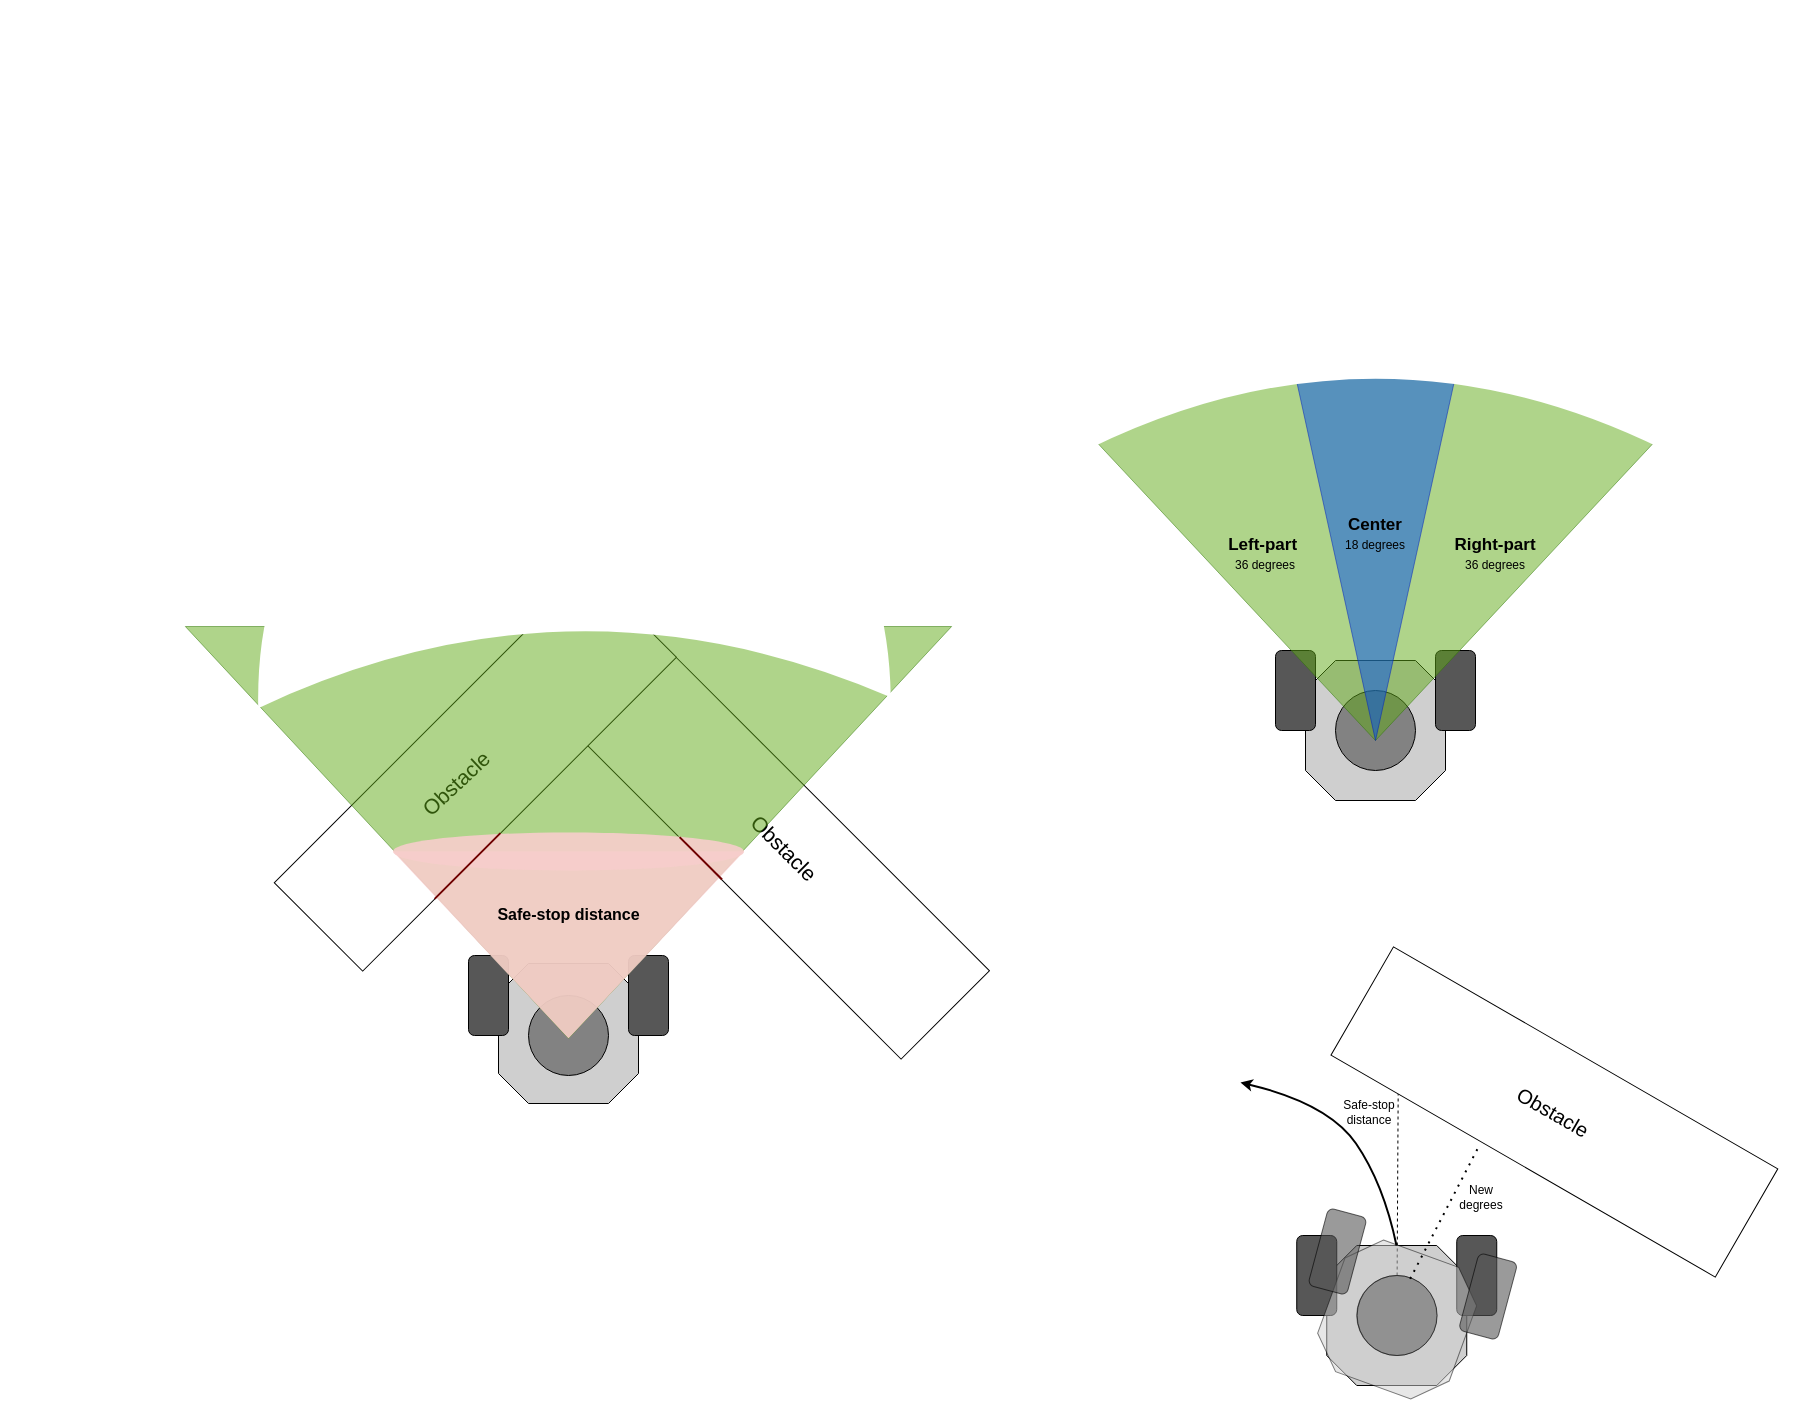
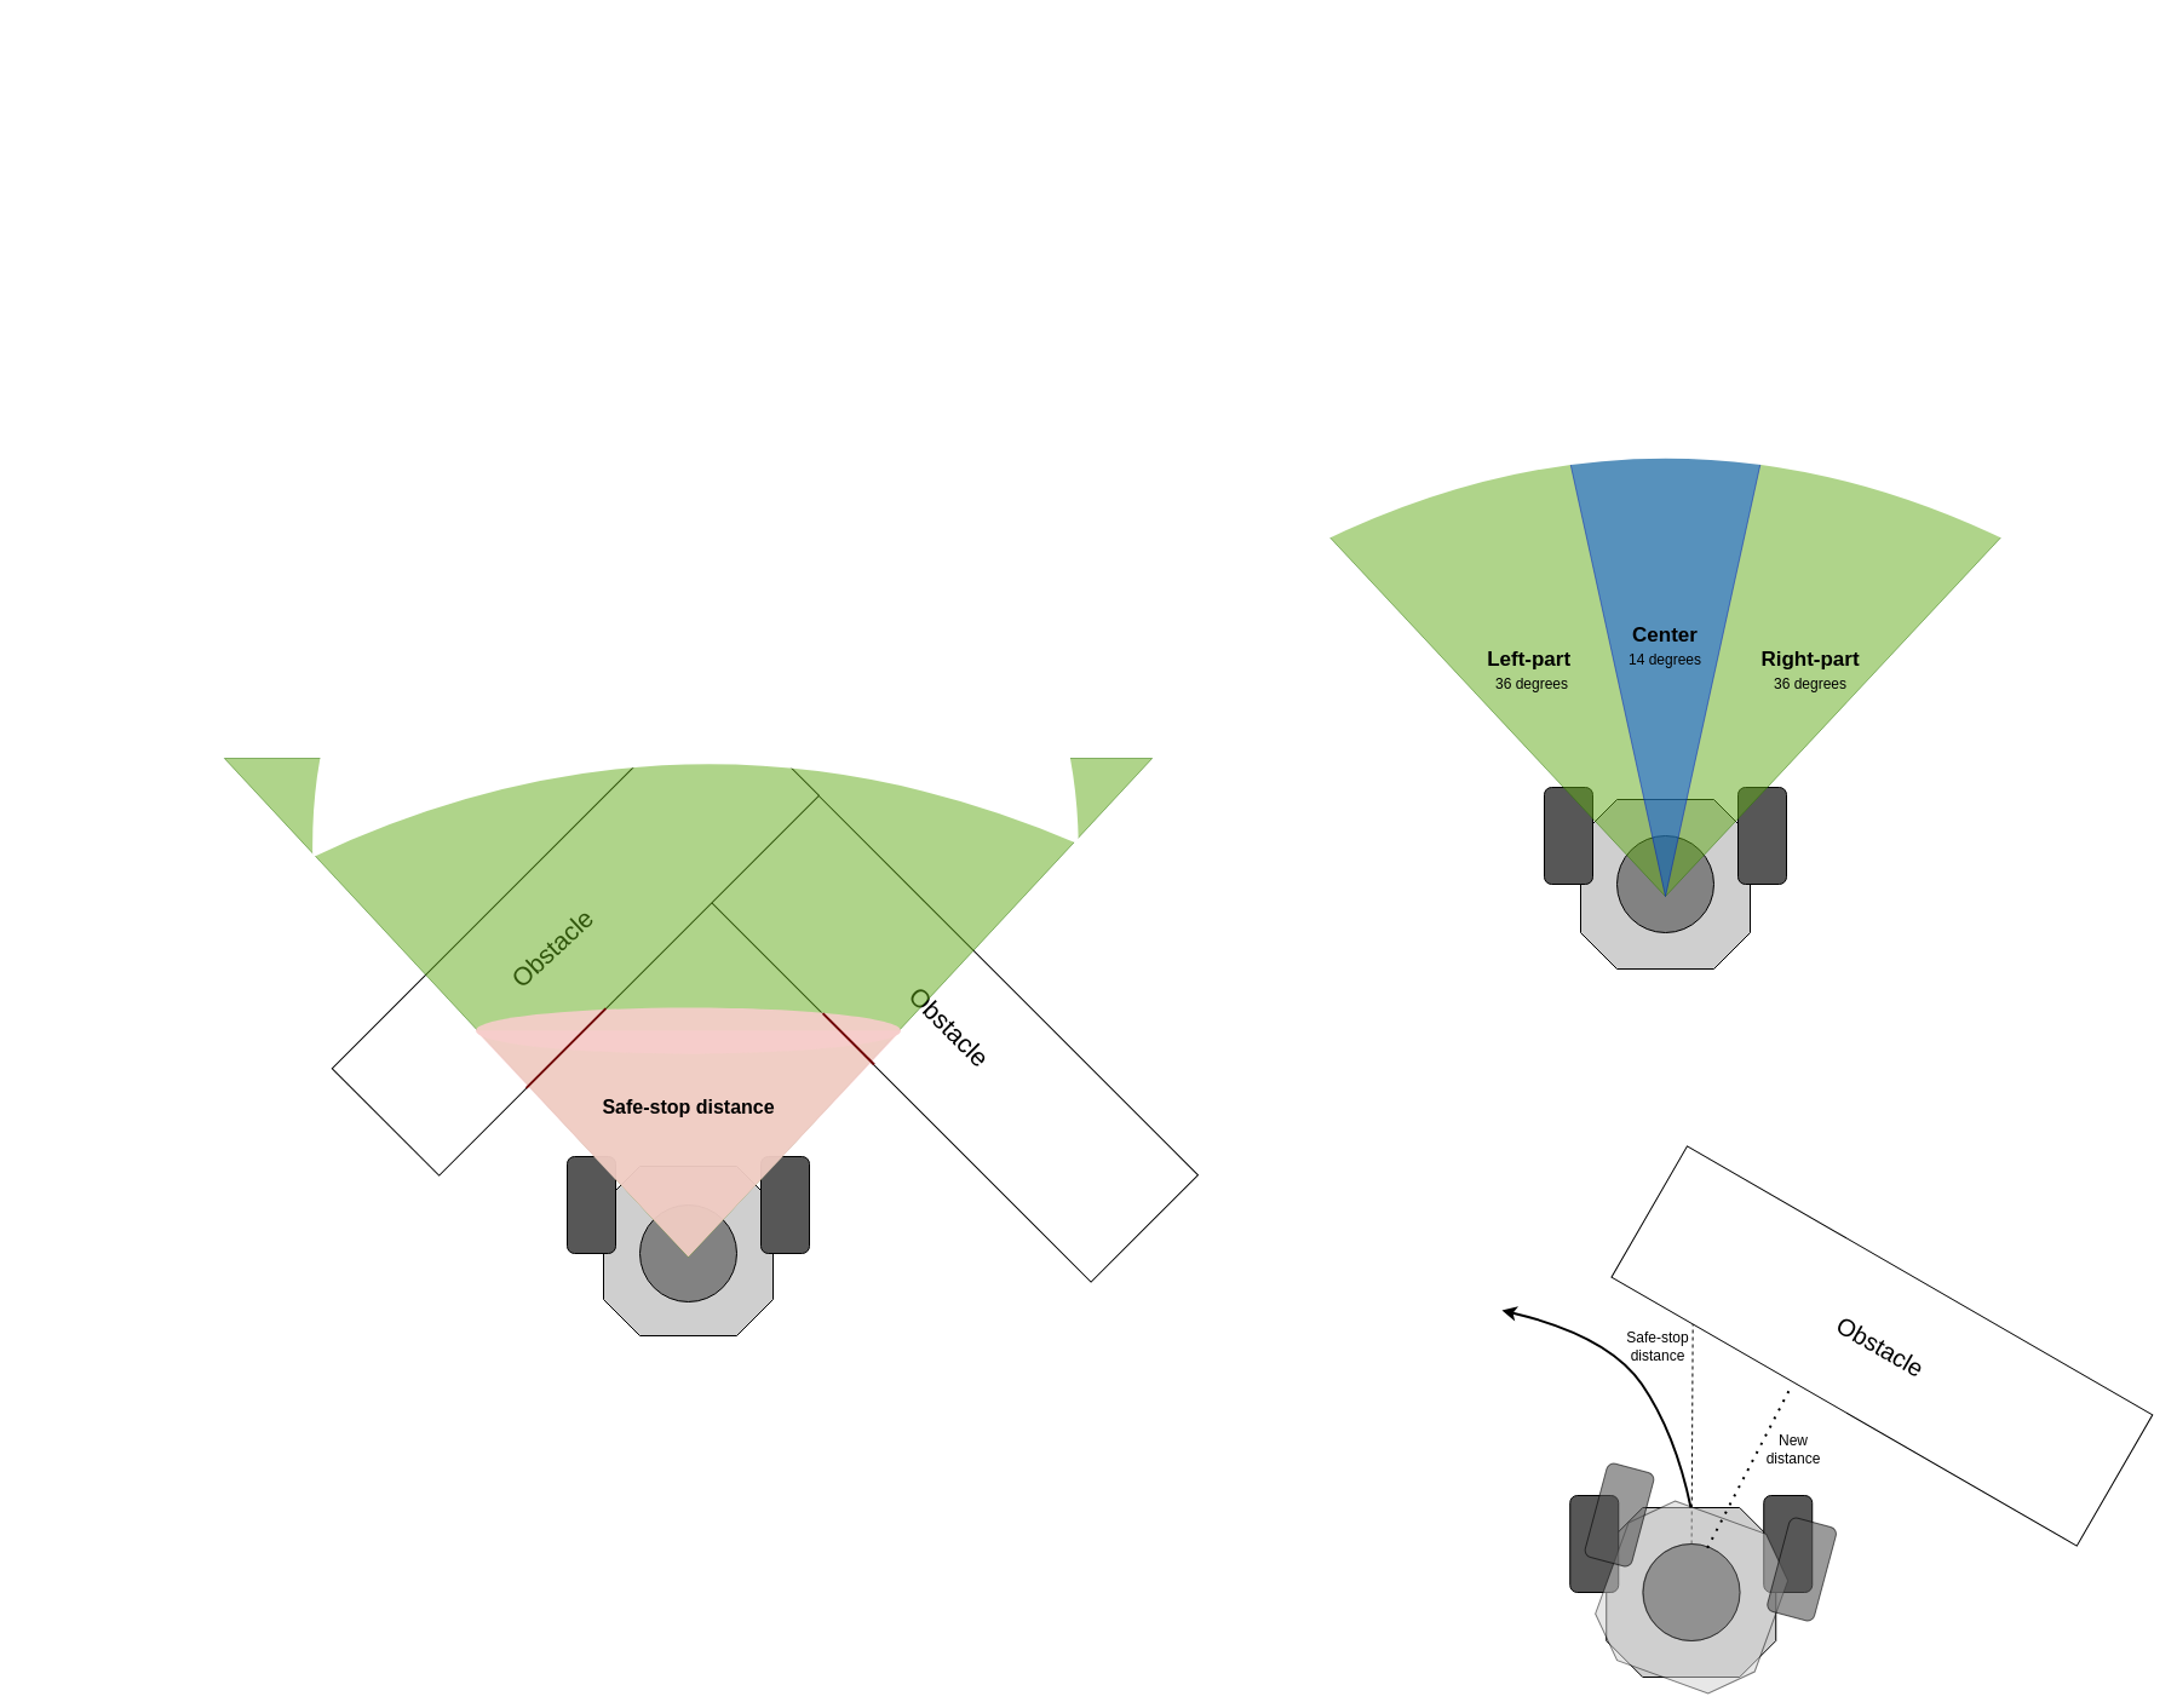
  <mxCell id="0" />
  <mxCell id="1" parent="0" />
  <mxCell id="2" value="" style="whiteSpace=wrap;html=1;shape=mxgraph.basic.octagon2;align=center;verticalAlign=middle;dx=15;fillColor=#CFCFCF;" vertex="1" parent="1"><mxGeometry x="434" y="963" width="140" height="140" as="geometry" /></mxCell>
  <mxCell id="3" value="" style="rounded=1;whiteSpace=wrap;html=1;rotation=90;fillColor=#575757;" vertex="1" parent="1"><mxGeometry x="384" y="975" width="80" height="40" as="geometry" /></mxCell>
  <mxCell id="4" value="" style="rounded=1;whiteSpace=wrap;html=1;rotation=90;fillColor=#575757;" vertex="1" parent="1"><mxGeometry x="544" y="975" width="80" height="40" as="geometry" /></mxCell>
  <mxCell id="5" value="" style="ellipse;whiteSpace=wrap;html=1;aspect=fixed;fillColor=#828282;" vertex="1" parent="1"><mxGeometry x="464" y="995" width="80" height="80" as="geometry" /></mxCell>
  <mxCell id="6" value="" style="whiteSpace=wrap;html=1;shape=mxgraph.basic.octagon2;align=center;verticalAlign=middle;dx=15;fillColor=#CFCFCF;" vertex="1" parent="1"><mxGeometry x="1241" y="660" width="140" height="140" as="geometry" /></mxCell>
  <mxCell id="7" value="" style="rounded=1;whiteSpace=wrap;html=1;rotation=90;fillColor=#575757;" vertex="1" parent="1"><mxGeometry x="1191" y="670" width="80" height="40" as="geometry" /></mxCell>
  <mxCell id="8" value="" style="rounded=1;whiteSpace=wrap;html=1;rotation=90;fillColor=#575757;" vertex="1" parent="1"><mxGeometry x="1351" y="670" width="80" height="40" as="geometry" /></mxCell>
  <mxCell id="9" value="" style="ellipse;whiteSpace=wrap;html=1;aspect=fixed;fillColor=#828282;" vertex="1" parent="1"><mxGeometry x="1271" y="690" width="80" height="80" as="geometry" /></mxCell>
  <mxCell id="10" value="" style="verticalLabelPosition=bottom;verticalAlign=top;html=1;shape=mxgraph.basic.acute_triangle;dx=0.5;rotation=-180;fillColor=#60a917;fontColor=#ffffff;strokeColor=#2D7600;opacity=50;" vertex="1" parent="1"><mxGeometry x="927.87" y="330" width="766.25" height="410" as="geometry" /></mxCell>
  <mxCell id="11" value="" style="verticalLabelPosition=bottom;verticalAlign=top;html=1;shape=mxgraph.basic.acute_triangle;dx=0.5;rotation=-180;fillColor=#0050ef;fontColor=#ffffff;strokeColor=#001DBC;opacity=50;" vertex="1" parent="1"><mxGeometry x="1221" y="330" width="180" height="410" as="geometry" /></mxCell>
  <mxCell id="12" value="&lt;b&gt;&lt;font style=&quot;font-size: 17px;&quot;&gt;Left-part&amp;nbsp;&lt;/font&gt;&lt;/b&gt;" style="text;html=1;align=center;verticalAlign=middle;whiteSpace=wrap;rounded=0;" vertex="1" parent="1"><mxGeometry x="1151" y="530" width="100" height="30" as="geometry" /></mxCell>
  <mxCell id="13" value="&lt;b&gt;&lt;font style=&quot;font-size: 17px;&quot;&gt;Right-part&lt;/font&gt;&lt;/b&gt;" style="text;html=1;align=center;verticalAlign=middle;whiteSpace=wrap;rounded=0;" vertex="1" parent="1"><mxGeometry x="1381" y="530" width="100" height="30" as="geometry" /></mxCell>
  <mxCell id="14" value="&lt;b&gt;&lt;font style=&quot;font-size: 17px;&quot;&gt;Center&lt;/font&gt;&lt;/b&gt;" style="text;html=1;align=center;verticalAlign=middle;whiteSpace=wrap;rounded=0;" vertex="1" parent="1"><mxGeometry x="1260.99" y="510" width="100" height="30" as="geometry" /></mxCell>
  <mxCell id="15" value="" style="shape=xor;whiteSpace=wrap;html=1;rotation=-90;strokeColor=none;" vertex="1" parent="1"><mxGeometry x="1169.74" y="20" width="282.5" height="575" as="geometry" /></mxCell>
  <mxCell id="16" value="" style="whiteSpace=wrap;html=1;aspect=fixed;strokeColor=none;" vertex="1" parent="1"><mxGeometry y="320" width="120" height="120" as="geometry" x="921" /></mxCell>
  <mxCell id="17" value="" style="whiteSpace=wrap;html=1;aspect=fixed;strokeColor=none;" vertex="1" parent="1"><mxGeometry x="1581" y="320" width="120" height="120" as="geometry" /></mxCell>
- <mxCell id="18" value="18 degrees" style="text;html=1;align=center;verticalAlign=middle;whiteSpace=wrap;rounded=0;" vertex="1" parent="1"><mxGeometry x="1275.99" y="530" width="70" height="30" as="geometry" /></mxCell>
+ <mxCell id="18" value="14 degrees" style="text;html=1;align=center;verticalAlign=middle;whiteSpace=wrap;rounded=0;" vertex="1" parent="1"><mxGeometry x="1275.99" y="530" width="70" height="30" as="geometry" /></mxCell>
  <mxCell id="19" value="36 degrees" style="text;html=1;align=center;verticalAlign=middle;whiteSpace=wrap;rounded=0;" vertex="1" parent="1"><mxGeometry x="1166" y="550" width="70" height="30" as="geometry" /></mxCell>
  <mxCell id="20" value="36 degrees" style="text;html=1;align=center;verticalAlign=middle;whiteSpace=wrap;rounded=0;" vertex="1" parent="1"><mxGeometry x="1396" y="550" width="70" height="30" as="geometry" /></mxCell>
  <mxCell id="21" value="" style="whiteSpace=wrap;html=1;shape=mxgraph.basic.octagon2;align=center;verticalAlign=middle;dx=15;fillColor=#CFCFCF;" vertex="1" parent="1"><mxGeometry x="1262.24" y="1245" width="140" height="140" as="geometry" /></mxCell>
  <mxCell id="22" value="" style="rounded=1;whiteSpace=wrap;html=1;rotation=90;fillColor=#575757;" vertex="1" parent="1"><mxGeometry x="1212.24" y="1255" width="80" height="40" as="geometry" /></mxCell>
  <mxCell id="23" value="" style="rounded=1;whiteSpace=wrap;html=1;rotation=90;fillColor=#575757;" vertex="1" parent="1"><mxGeometry x="1372.24" y="1255" width="80" height="40" as="geometry" /></mxCell>
  <mxCell id="24" value="" style="ellipse;whiteSpace=wrap;html=1;aspect=fixed;fillColor=#828282;" vertex="1" parent="1"><mxGeometry x="1292.24" y="1275" width="80" height="80" as="geometry" /></mxCell>
  <mxCell id="25" value="" style="rounded=0;whiteSpace=wrap;html=1;rotation=30;" vertex="1" parent="1"><mxGeometry x="1268" y="1049" width="443.76" height="125" as="geometry" /></mxCell>
  <mxCell id="26" value="Obstacle" style="text;html=1;align=center;verticalAlign=middle;whiteSpace=wrap;rounded=0;rotation=30;fontSize=20;" vertex="1" parent="1"><mxGeometry x="1443.38" y="1096.5" width="93" height="30" as="geometry" /></mxCell>
  <mxCell id="27" value="" style="endArrow=none;dashed=1;html=1;rounded=0;exitX=0.5;exitY=0;exitDx=0;exitDy=0;entryX=0.175;entryY=1.001;entryDx=0;entryDy=0;entryPerimeter=0;" edge="1" parent="1" source="34" target="25"><mxGeometry width="50" height="50" relative="1" as="geometry"><mxPoint x="1303" y="1253" as="sourcePoint" /><mxPoint x="1332" y="1086" as="targetPoint" /></mxGeometry></mxCell>
  <mxCell id="28" value="Safe-stop&lt;div&gt;distance&lt;/div&gt;" style="text;html=1;align=center;verticalAlign=middle;whiteSpace=wrap;rounded=0;" vertex="1" parent="1"><mxGeometry x="1275" y="1096.5" width="60" height="30" as="geometry" /></mxCell>
  <mxCell id="29" value="" style="whiteSpace=wrap;html=1;aspect=fixed;rotation=38;strokeColor=none;" vertex="1" parent="1"><mxGeometry x="561" y="415" width="417" height="417" as="geometry" /></mxCell>
  <mxCell id="30" value="" style="whiteSpace=wrap;html=1;shape=mxgraph.basic.octagon2;align=center;verticalAlign=middle;dx=15;fillColor=#CFCFCF;rotation=20;opacity=50;" vertex="1" parent="1"><mxGeometry x="1262.62" y="1249" width="140" height="140" as="geometry" /></mxCell>
  <mxCell id="31" value="" style="rounded=0;whiteSpace=wrap;html=1;rotation=45;" vertex="1" parent="1"><mxGeometry x="502" y="795" width="443.76" height="125" as="geometry" /></mxCell>
  <mxCell id="32" value="" style="rounded=1;whiteSpace=wrap;html=1;rotation=105;fillColor=#575757;opacity=60;" vertex="1" parent="1"><mxGeometry x="1233" y="1231" width="80" height="40" as="geometry" /></mxCell>
  <mxCell id="33" value="" style="rounded=1;whiteSpace=wrap;html=1;rotation=105;fillColor=#575757;opacity=60;" vertex="1" parent="1"><mxGeometry x="1383.62" y="1276" width="80" height="40" as="geometry" /></mxCell>
  <mxCell id="34" value="" style="ellipse;whiteSpace=wrap;html=1;aspect=fixed;fillColor=#828282;opacity=60;" vertex="1" parent="1"><mxGeometry x="1292.62" y="1275" width="80" height="80" as="geometry" /></mxCell>
  <mxCell id="35" value="" style="endArrow=none;dashed=1;html=1;dashPattern=1 3;strokeWidth=2;rounded=0;entryX=0.391;entryY=1.02;entryDx=0;entryDy=0;entryPerimeter=0;exitX=0.663;exitY=0.042;exitDx=0;exitDy=0;exitPerimeter=0;" edge="1" parent="1" source="34" target="25"><mxGeometry width="50" height="50" relative="1" as="geometry"><mxPoint x="1303" y="1299" as="sourcePoint" /><mxPoint x="1353" y="1249" as="targetPoint" /></mxGeometry></mxCell>
- <mxCell id="36" value="New degrees" style="text;html=1;align=center;verticalAlign=middle;whiteSpace=wrap;rounded=0;" vertex="1" parent="1"><mxGeometry x="1387" y="1182" width="60" height="30" as="geometry" /></mxCell>
+ <mxCell id="36" value="New distance" style="text;html=1;align=center;verticalAlign=middle;whiteSpace=wrap;rounded=0;" vertex="1" parent="1"><mxGeometry x="1387" y="1182" width="60" height="30" as="geometry" /></mxCell>
  <mxCell id="37" value="" style="curved=1;endArrow=classic;html=1;rounded=0;strokeWidth=2;" edge="1" parent="1"><mxGeometry width="50" height="50" relative="1" as="geometry"><mxPoint x="1332" y="1245" as="sourcePoint" /><mxPoint x="1176" y="1082" as="targetPoint" /><Array as="points"><mxPoint x="1319" y="1183" /><mxPoint x="1264" y="1103" /></Array></mxGeometry></mxCell>
  <mxCell id="38" value="" style="whiteSpace=wrap;html=1;aspect=fixed;rotation=38;strokeColor=none;" vertex="1" parent="1"><mxGeometry x="20" y="459" width="417" height="417" as="geometry" /></mxCell>
  <mxCell id="39" value="" style="rounded=0;whiteSpace=wrap;html=1;rotation=-225;" vertex="1" parent="1"><mxGeometry x="189" y="707" width="443.76" height="125" as="geometry" /></mxCell>
  <mxCell id="40" value="Obstacle" style="text;html=1;align=center;verticalAlign=middle;whiteSpace=wrap;rounded=0;fontSize=21;rotation=-43;" vertex="1" parent="1"><mxGeometry x="344" y="758" width="95" height="49" as="geometry" /></mxCell>
  <mxCell id="41" value="Obstacle" style="text;html=1;align=center;verticalAlign=middle;whiteSpace=wrap;rounded=0;fontSize=21;rotation=45;" vertex="1" parent="1"><mxGeometry x="673" y="823" width="95" height="49" as="geometry" /></mxCell>
  <mxCell id="42" value="" style="verticalLabelPosition=bottom;verticalAlign=top;html=1;shape=mxgraph.basic.acute_triangle;dx=0.5;rotation=-180;fillColor=#60a917;fontColor=#ffffff;strokeColor=#2D7600;opacity=50;" vertex="1" parent="1"><mxGeometry x="120.88" y="626" width="766.25" height="412" as="geometry" /></mxCell>
  <mxCell id="43" value="" style="verticalLabelPosition=bottom;verticalAlign=top;html=1;shape=mxgraph.basic.cone;rotation=-180;strokeColor=none;fillColor=#f8cecc;opacity=90;" vertex="1" parent="1"><mxGeometry x="328.5" y="832" width="351" height="206" as="geometry" /></mxCell>
  <mxCell id="44" value="&lt;font style=&quot;font-size: 16px;&quot;&gt;&lt;b&gt;Safe-stop distance&lt;/b&gt;&lt;/font&gt;" style="text;html=1;align=center;verticalAlign=middle;resizable=0;points=[];autosize=1;strokeColor=none;fillColor=none;" vertex="1" parent="1"><mxGeometry x="424" y="898" width="160" height="31" as="geometry" /></mxCell>
  <mxCell id="45" value="" style="shape=xor;whiteSpace=wrap;html=1;rotation=-91;strokeColor=none;" vertex="1" parent="1"><mxGeometry x="365" y="243.35" width="285" height="632.65" as="geometry" /></mxCell>
  <mxCell id="46" value="" style="line;strokeWidth=2;direction=south;html=1;rotation=45;fillColor=#a20025;fontColor=#ffffff;strokeColor=#6F0000;" vertex="1" parent="1"><mxGeometry x="398" y="819" width="10" height="93" as="geometry" /></mxCell>
  <mxCell id="47" value="" style="line;strokeWidth=2;direction=south;html=1;rotation=135;fillColor=#a20025;fontColor=#ffffff;strokeColor=#6F0000;" vertex="1" parent="1"><mxGeometry x="631.33" y="827.83" width="10" height="60" as="geometry" /></mxCell>
